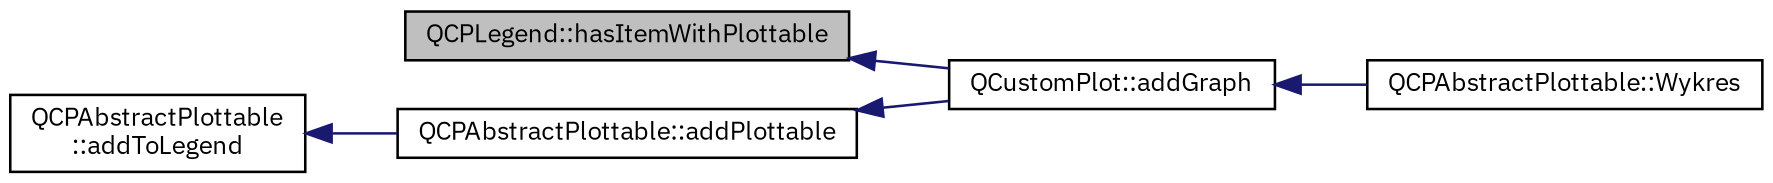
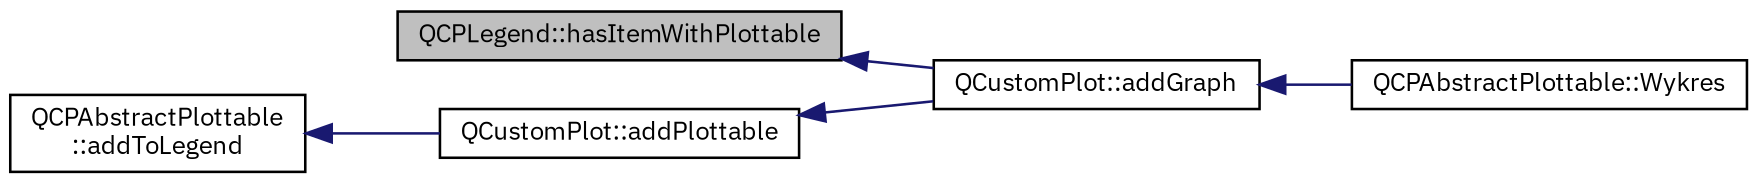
  digraph {
    fontname="IBM Plex Sans"
    rankdir=LR
    node [color=black fillcolor=white fontname="IBM Plex Sans" fontsize=10 shape=record style=filled]
    edge [color=midnightblue dir=back fontname="IBM Plex Sans" fontsize=10 labelfontname=Helvetica labelfontsize=10 style=solid]
    n1 [fillcolor=grey75 fontcolor=black height=0.2 label="QCPLegend::hasItemWithPlottable" width=0.4]
    n2 [height=0.2 label="QCustomPlot::addGraph" width=0.4]
    n3 [height=0.2 label="QCPAbstractPlottable\l::addToLegend" width=0.4]
-   n4 [height=0.2 label="QCPAbstractPlottable::addPlottable" width=0.4]
+   n4 [height=0.2 label="QCustomPlot::addPlottable" width=0.4]
    n5 [height=0.2 label="QCPAbstractPlottable::Wykres" width=0.4]
    n1 -> n2
    n2 -> n5
    n3 -> n4
    n4 -> n2
  }
